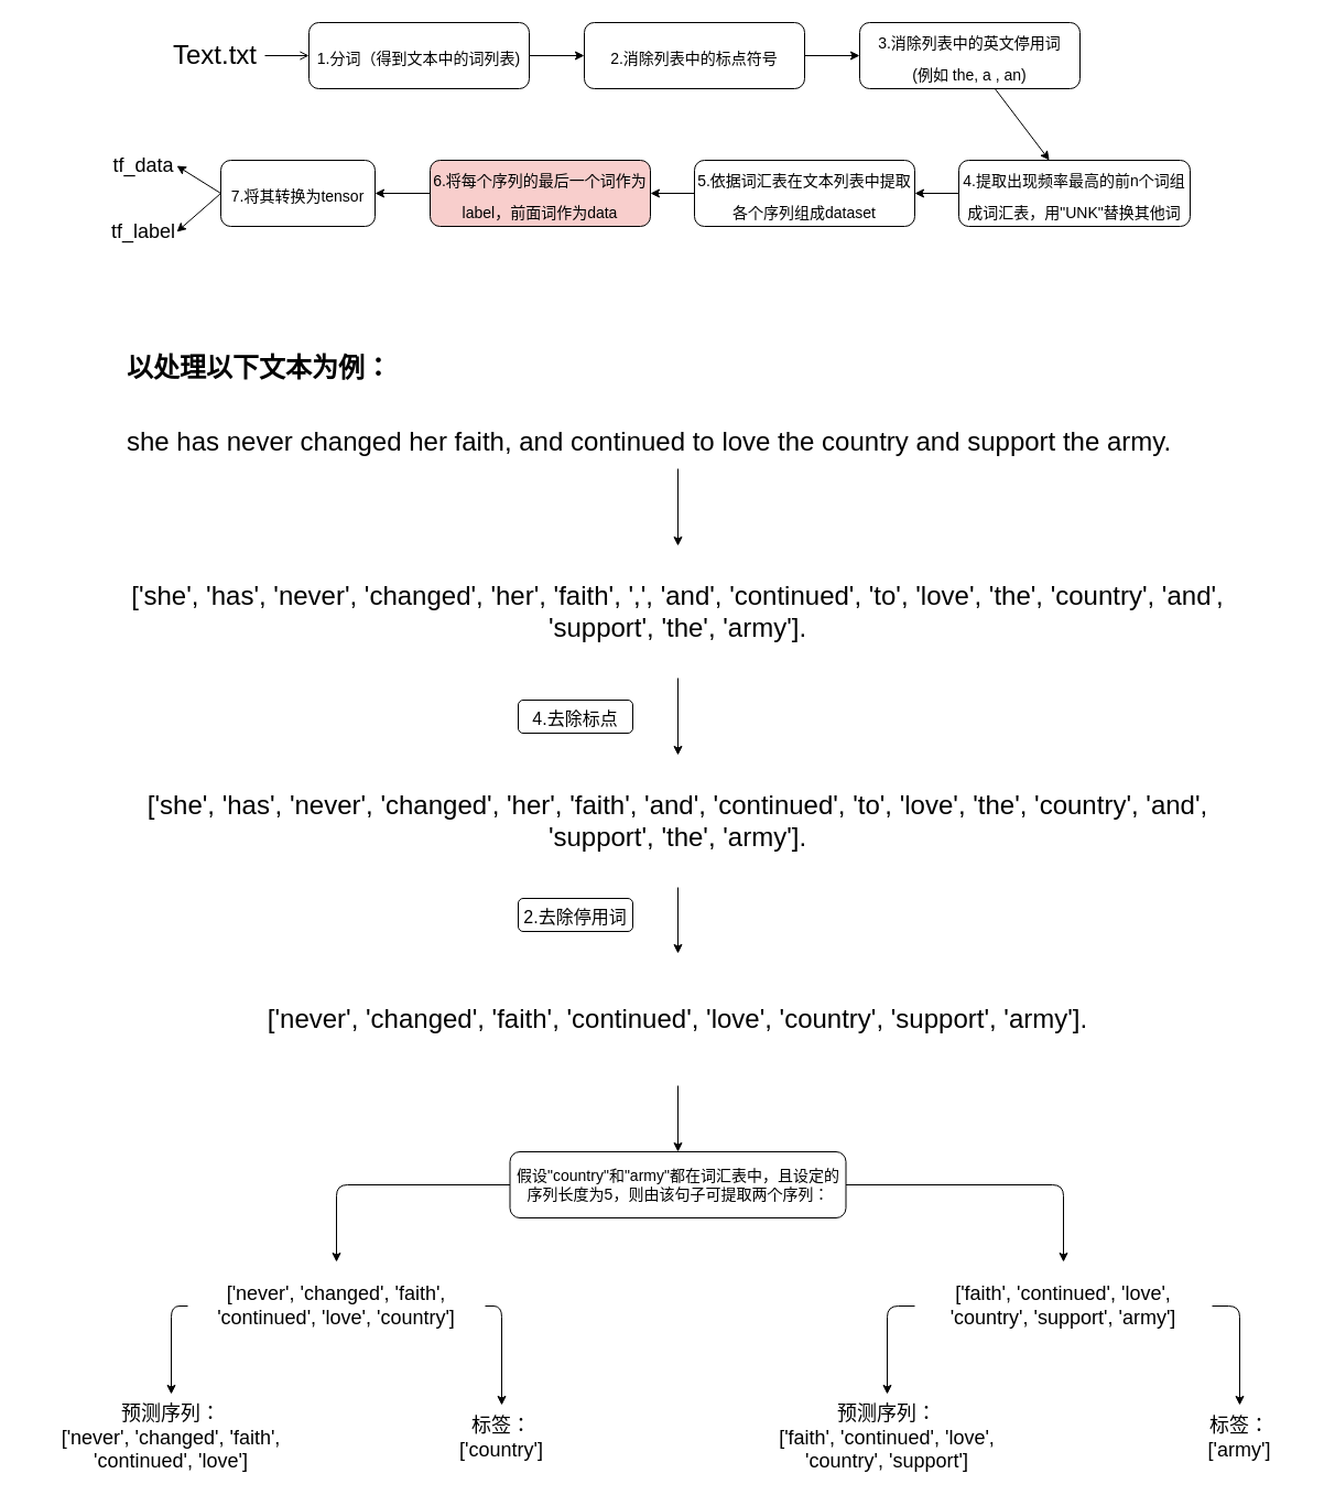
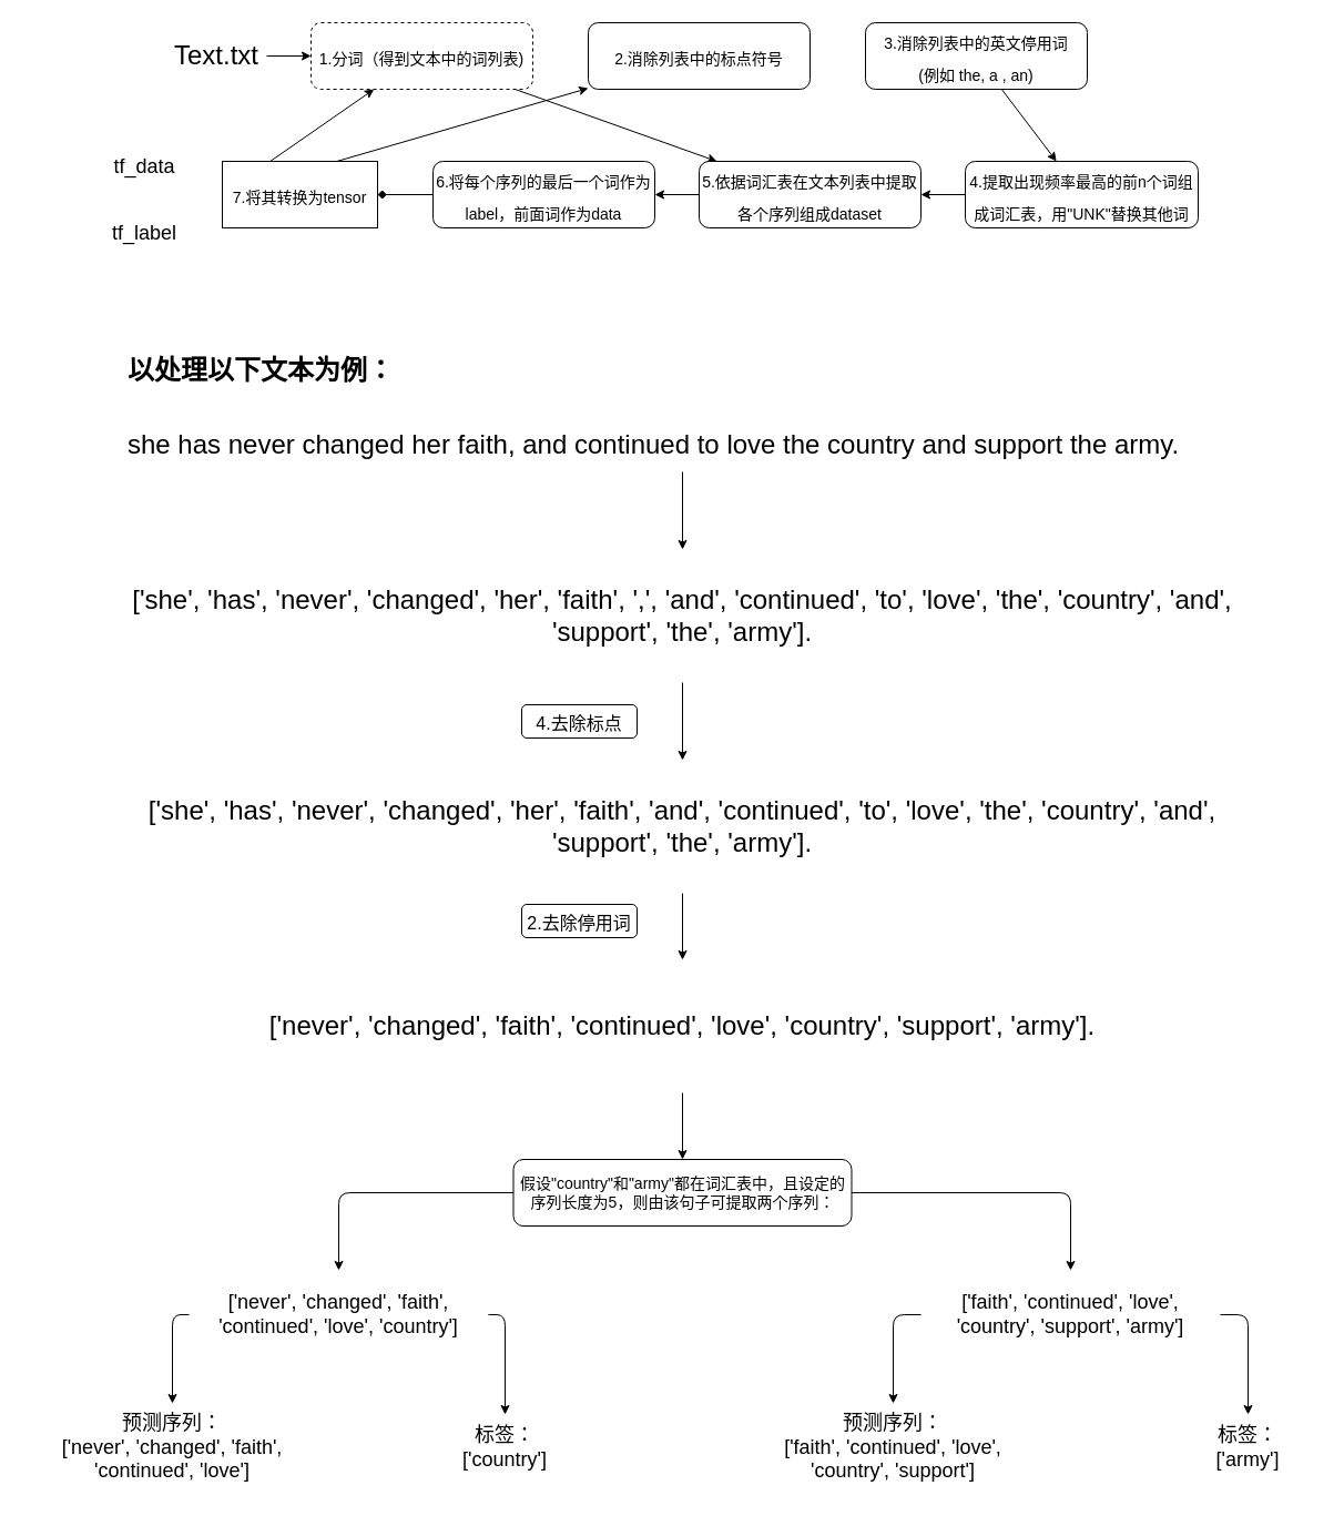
  <mxCell id="0" />
  <mxCell id="1" parent="0" />
- <mxCell id="2" value="" style="edgeStyle=none;html=1;fontSize=14;endArrow=open;" edge="1" parent="1" source="3" target="5"><mxGeometry relative="1" as="geometry" /></mxCell>
+ <mxCell id="2" value="" style="edgeStyle=none;html=1;fontSize=14;" edge="1" parent="1" source="3" target="5"><mxGeometry relative="1" as="geometry" /></mxCell>
  <mxCell id="3" value="&lt;font style=&quot;font-size: 24px;&quot;&gt;Text.txt&lt;/font&gt;" style="text;html=1;strokeColor=none;fillColor=none;align=center;verticalAlign=middle;whiteSpace=wrap;rounded=0;" vertex="1" parent="1"><mxGeometry x="150" y="25" width="90" height="50" as="geometry" /></mxCell>
- <mxCell id="4" value="" style="edgeStyle=none;html=1;fontSize=14;" edge="1" parent="1" source="5" target="7"><mxGeometry relative="1" as="geometry" /></mxCell>
- <mxCell id="5" value="&lt;font style=&quot;font-size: 14px;&quot;&gt;1.分词（得到文本中的词列表)&lt;br&gt;&lt;/font&gt;" style="rounded=1;whiteSpace=wrap;html=1;fontSize=24;" vertex="1" parent="1"><mxGeometry x="280" y="20" width="200" height="60" as="geometry" /></mxCell>
- <mxCell id="6" value="" style="edgeStyle=none;html=1;fontSize=14;" edge="1" parent="1" source="7" target="9"><mxGeometry relative="1" as="geometry" /></mxCell>
+ <mxCell id="4" value="" style="edgeStyle=none;html=1;fontSize=14;" edge="1" parent="1" source="5" target="13"><mxGeometry relative="1" as="geometry" /></mxCell>
+ <mxCell id="5" value="&lt;font style=&quot;font-size: 14px;&quot;&gt;1.分词（得到文本中的词列表)&lt;br&gt;&lt;/font&gt;" style="rounded=1;whiteSpace=wrap;html=1;fontSize=24;dashed=1;" vertex="1" parent="1"><mxGeometry x="280" y="20" width="200" height="60" as="geometry" /></mxCell>
  <mxCell id="7" value="&lt;font style=&quot;font-size: 14px;&quot;&gt;2.消除列表中的标点符号&lt;br&gt;&lt;/font&gt;" style="rounded=1;whiteSpace=wrap;html=1;fontSize=24;" vertex="1" parent="1"><mxGeometry x="530" y="20" width="200" height="60" as="geometry" /></mxCell>
  <mxCell id="8" value="" style="edgeStyle=none;html=1;fontSize=14;" edge="1" parent="1" source="9" target="11"><mxGeometry relative="1" as="geometry" /></mxCell>
  <mxCell id="9" value="&lt;font style=&quot;font-size: 14px;&quot;&gt;3.消除列表中的英文停用词&lt;br&gt;(例如 the, a , an)&lt;br&gt;&lt;/font&gt;" style="rounded=1;whiteSpace=wrap;html=1;fontSize=24;" vertex="1" parent="1"><mxGeometry x="780" y="20" width="200" height="60" as="geometry" /></mxCell>
  <mxCell id="10" value="" style="edgeStyle=none;html=1;fontSize=14;" edge="1" parent="1" source="11" target="13"><mxGeometry relative="1" as="geometry" /></mxCell>
  <mxCell id="11" value="&lt;font style=&quot;font-size: 14px;&quot;&gt;4.提取出现频率最高的前n个词组成词汇表，用&quot;UNK&quot;替换其他词&lt;br&gt;&lt;/font&gt;" style="rounded=1;whiteSpace=wrap;html=1;fontSize=24;" vertex="1" parent="1"><mxGeometry x="870" y="145" width="210" height="60" as="geometry" /></mxCell>
  <mxCell id="12" value="" style="edgeStyle=none;html=1;fontSize=14;" edge="1" parent="1" source="13" target="15"><mxGeometry relative="1" as="geometry" /></mxCell>
  <mxCell id="13" value="&lt;font style=&quot;font-size: 14px;&quot;&gt;5.依据词汇表在文本列表中提取各个序列组成dataset&lt;br&gt;&lt;/font&gt;" style="rounded=1;whiteSpace=wrap;html=1;fontSize=24;" vertex="1" parent="1"><mxGeometry x="630" y="145" width="200" height="60" as="geometry" /></mxCell>
- <mxCell id="14" value="" style="edgeStyle=none;html=1;fontSize=14;" edge="1" parent="1" source="15" target="18"><mxGeometry relative="1" as="geometry" /></mxCell>
- <mxCell id="15" value="&lt;font style=&quot;font-size: 14px;&quot;&gt;6.将每个序列的最后一个词作为label，前面词作为data&lt;br&gt;&lt;/font&gt;" style="rounded=1;whiteSpace=wrap;html=1;fontSize=24;fillColor=#f8cecc;" vertex="1" parent="1"><mxGeometry x="390" y="145" width="200" height="60" as="geometry" /></mxCell>
- <mxCell id="16" style="edgeStyle=none;html=1;exitX=0;exitY=0.5;exitDx=0;exitDy=0;entryX=1;entryY=0.5;entryDx=0;entryDy=0;fontSize=18;" edge="1" parent="1" source="18" target="19"><mxGeometry relative="1" as="geometry" /></mxCell>
- <mxCell id="17" style="edgeStyle=none;html=1;exitX=0;exitY=0.5;exitDx=0;exitDy=0;entryX=1;entryY=0.5;entryDx=0;entryDy=0;fontSize=18;" edge="1" parent="1" source="18" target="20"><mxGeometry relative="1" as="geometry" /></mxCell>
- <mxCell id="18" value="&lt;font style=&quot;font-size: 14px;&quot;&gt;7.将其转换为tensor&lt;br&gt;&lt;/font&gt;" style="rounded=1;whiteSpace=wrap;html=1;fontSize=24;" vertex="1" parent="1"><mxGeometry x="200" y="145" width="140" height="60" as="geometry" /></mxCell>
+ <mxCell id="14" value="" style="edgeStyle=none;html=1;fontSize=14;endArrow=diamond;" edge="1" parent="1" source="15" target="18"><mxGeometry relative="1" as="geometry" /></mxCell>
+ <mxCell id="15" value="&lt;font style=&quot;font-size: 14px;&quot;&gt;6.将每个序列的最后一个词作为label，前面词作为data&lt;br&gt;&lt;/font&gt;" style="rounded=1;whiteSpace=wrap;html=1;fontSize=24;" vertex="1" parent="1"><mxGeometry x="390" y="145" width="200" height="60" as="geometry" /></mxCell>
+ <mxCell id="16" style="edgeStyle=none;html=1;exitX=0;exitY=0.5;exitDx=0;exitDy=0;fontSize=18;" edge="1" parent="1" source="18" target="5"><mxGeometry relative="1" as="geometry" /></mxCell>
+ <mxCell id="17" style="edgeStyle=none;html=1;exitX=0;exitY=0.5;exitDx=0;exitDy=0;fontSize=18;" edge="1" parent="1" source="18" target="7"><mxGeometry relative="1" as="geometry" /></mxCell>
+ <mxCell id="18" value="&lt;font style=&quot;font-size: 14px;&quot;&gt;7.将其转换为tensor&lt;br&gt;&lt;/font&gt;" style="whiteSpace=wrap;html=1;fontSize=24;rounded=0;" vertex="1" parent="1"><mxGeometry x="200" y="145" width="140" height="60" as="geometry" /></mxCell>
  <mxCell id="19" value="&lt;font style=&quot;font-size: 18px;&quot;&gt;tf_data&lt;/font&gt;" style="text;html=1;strokeColor=none;fillColor=none;align=center;verticalAlign=middle;whiteSpace=wrap;rounded=0;fontSize=14;" vertex="1" parent="1"><mxGeometry x="100" y="135" width="60" height="30" as="geometry" /></mxCell>
  <mxCell id="20" value="&lt;font style=&quot;font-size: 18px;&quot;&gt;tf_label&lt;/font&gt;" style="text;html=1;strokeColor=none;fillColor=none;align=center;verticalAlign=middle;whiteSpace=wrap;rounded=0;fontSize=14;" vertex="1" parent="1"><mxGeometry x="100" y="195" width="60" height="30" as="geometry" /></mxCell>
  <mxCell id="21" value="" style="edgeStyle=none;html=1;fontSize=24;" edge="1" parent="1" source="22" target="24"><mxGeometry relative="1" as="geometry" /></mxCell>
  <mxCell id="22" value="&lt;h1&gt;&lt;font style=&quot;font-size: 24px;&quot;&gt;以处理以下文本为例：&lt;/font&gt;&lt;/h1&gt;&lt;p&gt;&lt;span style=&quot;text-align: center;&quot;&gt;she has never changed her faith, and continued to love the country and support the army.&lt;/span&gt;&lt;br&gt;&lt;/p&gt;" style="text;html=1;strokeColor=none;fillColor=none;spacing=5;spacingTop=-20;whiteSpace=wrap;overflow=hidden;rounded=0;fontSize=24;" vertex="1" parent="1"><mxGeometry x="110" y="275" width="1010" height="150" as="geometry" /></mxCell>
  <mxCell id="23" value="" style="edgeStyle=none;html=1;fontSize=14;" edge="1" parent="1" source="24" target="26"><mxGeometry relative="1" as="geometry" /></mxCell>
  <mxCell id="24" value="['she', 'has', 'never', 'changed', 'her', 'faith', ',', 'and', 'continued', 'to', 'love', 'the', 'country', 'and', 'support', 'the', 'army']." style="text;html=1;strokeColor=none;fillColor=none;align=center;verticalAlign=middle;whiteSpace=wrap;rounded=0;fontSize=24;" vertex="1" parent="1"><mxGeometry x="110" y="495" width="1010" height="120" as="geometry" /></mxCell>
  <mxCell id="25" value="" style="edgeStyle=none;html=1;fontSize=14;" edge="1" parent="1" source="26" target="29"><mxGeometry relative="1" as="geometry" /></mxCell>
  <mxCell id="26" value="['she', 'has', 'never', 'changed', 'her', 'faith', 'and', 'continued', 'to', 'love', 'the', 'country', 'and', 'support', 'the', 'army']." style="text;html=1;strokeColor=none;fillColor=none;align=center;verticalAlign=middle;whiteSpace=wrap;rounded=0;fontSize=24;" vertex="1" parent="1"><mxGeometry x="110" y="685" width="1010" height="120" as="geometry" /></mxCell>
  <mxCell id="27" value="&lt;font size=&quot;3&quot;&gt;4.去除标点&lt;/font&gt;" style="rounded=1;whiteSpace=wrap;html=1;fontSize=24;" vertex="1" parent="1"><mxGeometry x="470" y="635" width="104" height="30" as="geometry" /></mxCell>
  <mxCell id="28" value="" style="edgeStyle=none;html=1;fontSize=14;" edge="1" parent="1" source="29" target="33"><mxGeometry relative="1" as="geometry" /></mxCell>
  <mxCell id="29" value="['never', 'changed', 'faith', 'continued', 'love', 'country', 'support', 'army']." style="text;html=1;strokeColor=none;fillColor=none;align=center;verticalAlign=middle;whiteSpace=wrap;rounded=0;fontSize=24;" vertex="1" parent="1"><mxGeometry x="110" y="865" width="1010" height="120" as="geometry" /></mxCell>
  <mxCell id="30" value="&lt;font size=&quot;3&quot;&gt;2.去除停用词&lt;/font&gt;" style="rounded=1;whiteSpace=wrap;html=1;fontSize=24;" vertex="1" parent="1"><mxGeometry x="470" y="815" width="104" height="30" as="geometry" /></mxCell>
  <mxCell id="31" style="edgeStyle=none;html=1;exitX=0;exitY=0.5;exitDx=0;exitDy=0;entryX=0.5;entryY=0;entryDx=0;entryDy=0;fontSize=18;" edge="1" parent="1" source="33" target="36"><mxGeometry relative="1" as="geometry"><Array as="points"><mxPoint x="305" y="1075" /></Array></mxGeometry></mxCell>
  <mxCell id="32" style="edgeStyle=none;html=1;exitX=1;exitY=0.5;exitDx=0;exitDy=0;entryX=0.5;entryY=0;entryDx=0;entryDy=0;fontSize=18;" edge="1" parent="1" source="33" target="39"><mxGeometry relative="1" as="geometry"><Array as="points"><mxPoint x="965" y="1075" /></Array></mxGeometry></mxCell>
  <mxCell id="33" value="假设&quot;country&quot;和&quot;army&quot;都在词汇表中，且设定的序列长度为5，则由该句子可提取两个序列：" style="rounded=1;whiteSpace=wrap;html=1;fontSize=14;" vertex="1" parent="1"><mxGeometry x="462.5" y="1045" width="305" height="60" as="geometry" /></mxCell>
  <mxCell id="34" style="edgeStyle=none;html=1;exitX=0;exitY=0.5;exitDx=0;exitDy=0;entryX=0.5;entryY=0;entryDx=0;entryDy=0;fontSize=18;" edge="1" parent="1" source="36" target="40"><mxGeometry relative="1" as="geometry"><Array as="points"><mxPoint x="155" y="1185" /></Array></mxGeometry></mxCell>
  <mxCell id="35" style="edgeStyle=none;html=1;exitX=1;exitY=0.5;exitDx=0;exitDy=0;entryX=0.5;entryY=0;entryDx=0;entryDy=0;fontSize=18;" edge="1" parent="1" source="36" target="41"><mxGeometry relative="1" as="geometry"><Array as="points"><mxPoint x="455" y="1185" /></Array></mxGeometry></mxCell>
  <mxCell id="36" value="&lt;font style=&quot;font-size: 18px;&quot;&gt;['never', 'changed', 'faith', 'continued', 'love', 'country']&lt;/font&gt;" style="text;html=1;strokeColor=none;fillColor=none;align=center;verticalAlign=middle;whiteSpace=wrap;rounded=0;fontSize=14;" vertex="1" parent="1"><mxGeometry x="170" y="1145" width="270" height="80" as="geometry" /></mxCell>
  <mxCell id="37" style="edgeStyle=none;html=1;exitX=0;exitY=0.5;exitDx=0;exitDy=0;entryX=0.5;entryY=0;entryDx=0;entryDy=0;fontSize=18;" edge="1" parent="1" source="39" target="42"><mxGeometry relative="1" as="geometry"><Array as="points"><mxPoint x="805" y="1185" /></Array></mxGeometry></mxCell>
  <mxCell id="38" style="edgeStyle=none;html=1;exitX=1;exitY=0.5;exitDx=0;exitDy=0;entryX=0.5;entryY=0;entryDx=0;entryDy=0;fontSize=18;" edge="1" parent="1" source="39" target="43"><mxGeometry relative="1" as="geometry"><Array as="points"><mxPoint x="1125" y="1185" /></Array></mxGeometry></mxCell>
  <mxCell id="39" value="&lt;font style=&quot;font-size: 18px;&quot;&gt;['faith', 'continued', 'love', 'country', 'support', 'army']&lt;/font&gt;" style="text;html=1;strokeColor=none;fillColor=none;align=center;verticalAlign=middle;whiteSpace=wrap;rounded=0;fontSize=14;" vertex="1" parent="1"><mxGeometry x="830" y="1145" width="270" height="80" as="geometry" /></mxCell>
  <mxCell id="40" value="&lt;font style=&quot;font-size: 18px;&quot;&gt;预测序列：&lt;br&gt;['never', 'changed', 'faith', 'continued', 'love']&lt;/font&gt;" style="text;html=1;strokeColor=none;fillColor=none;align=center;verticalAlign=middle;whiteSpace=wrap;rounded=0;fontSize=14;" vertex="1" parent="1"><mxGeometry x="20" y="1265" width="270" height="80" as="geometry" /></mxCell>
  <mxCell id="41" value="标签：&lt;br&gt;['country']" style="text;html=1;strokeColor=none;fillColor=none;align=center;verticalAlign=middle;whiteSpace=wrap;rounded=0;fontSize=18;" vertex="1" parent="1"><mxGeometry x="390" y="1275" width="130" height="60" as="geometry" /></mxCell>
  <mxCell id="42" value="&lt;font style=&quot;font-size: 18px;&quot;&gt;预测序列：&lt;br&gt;['faith', 'continued', 'love',&lt;br&gt;'country', 'support']&lt;/font&gt;" style="text;html=1;strokeColor=none;fillColor=none;align=center;verticalAlign=middle;whiteSpace=wrap;rounded=0;fontSize=14;" vertex="1" parent="1"><mxGeometry x="670" y="1265" width="270" height="80" as="geometry" /></mxCell>
  <mxCell id="43" value="标签：&lt;br&gt;['army']" style="text;html=1;strokeColor=none;fillColor=none;align=center;verticalAlign=middle;whiteSpace=wrap;rounded=0;fontSize=18;" vertex="1" parent="1"><mxGeometry x="1060" y="1275" width="130" height="60" as="geometry" /></mxCell>
